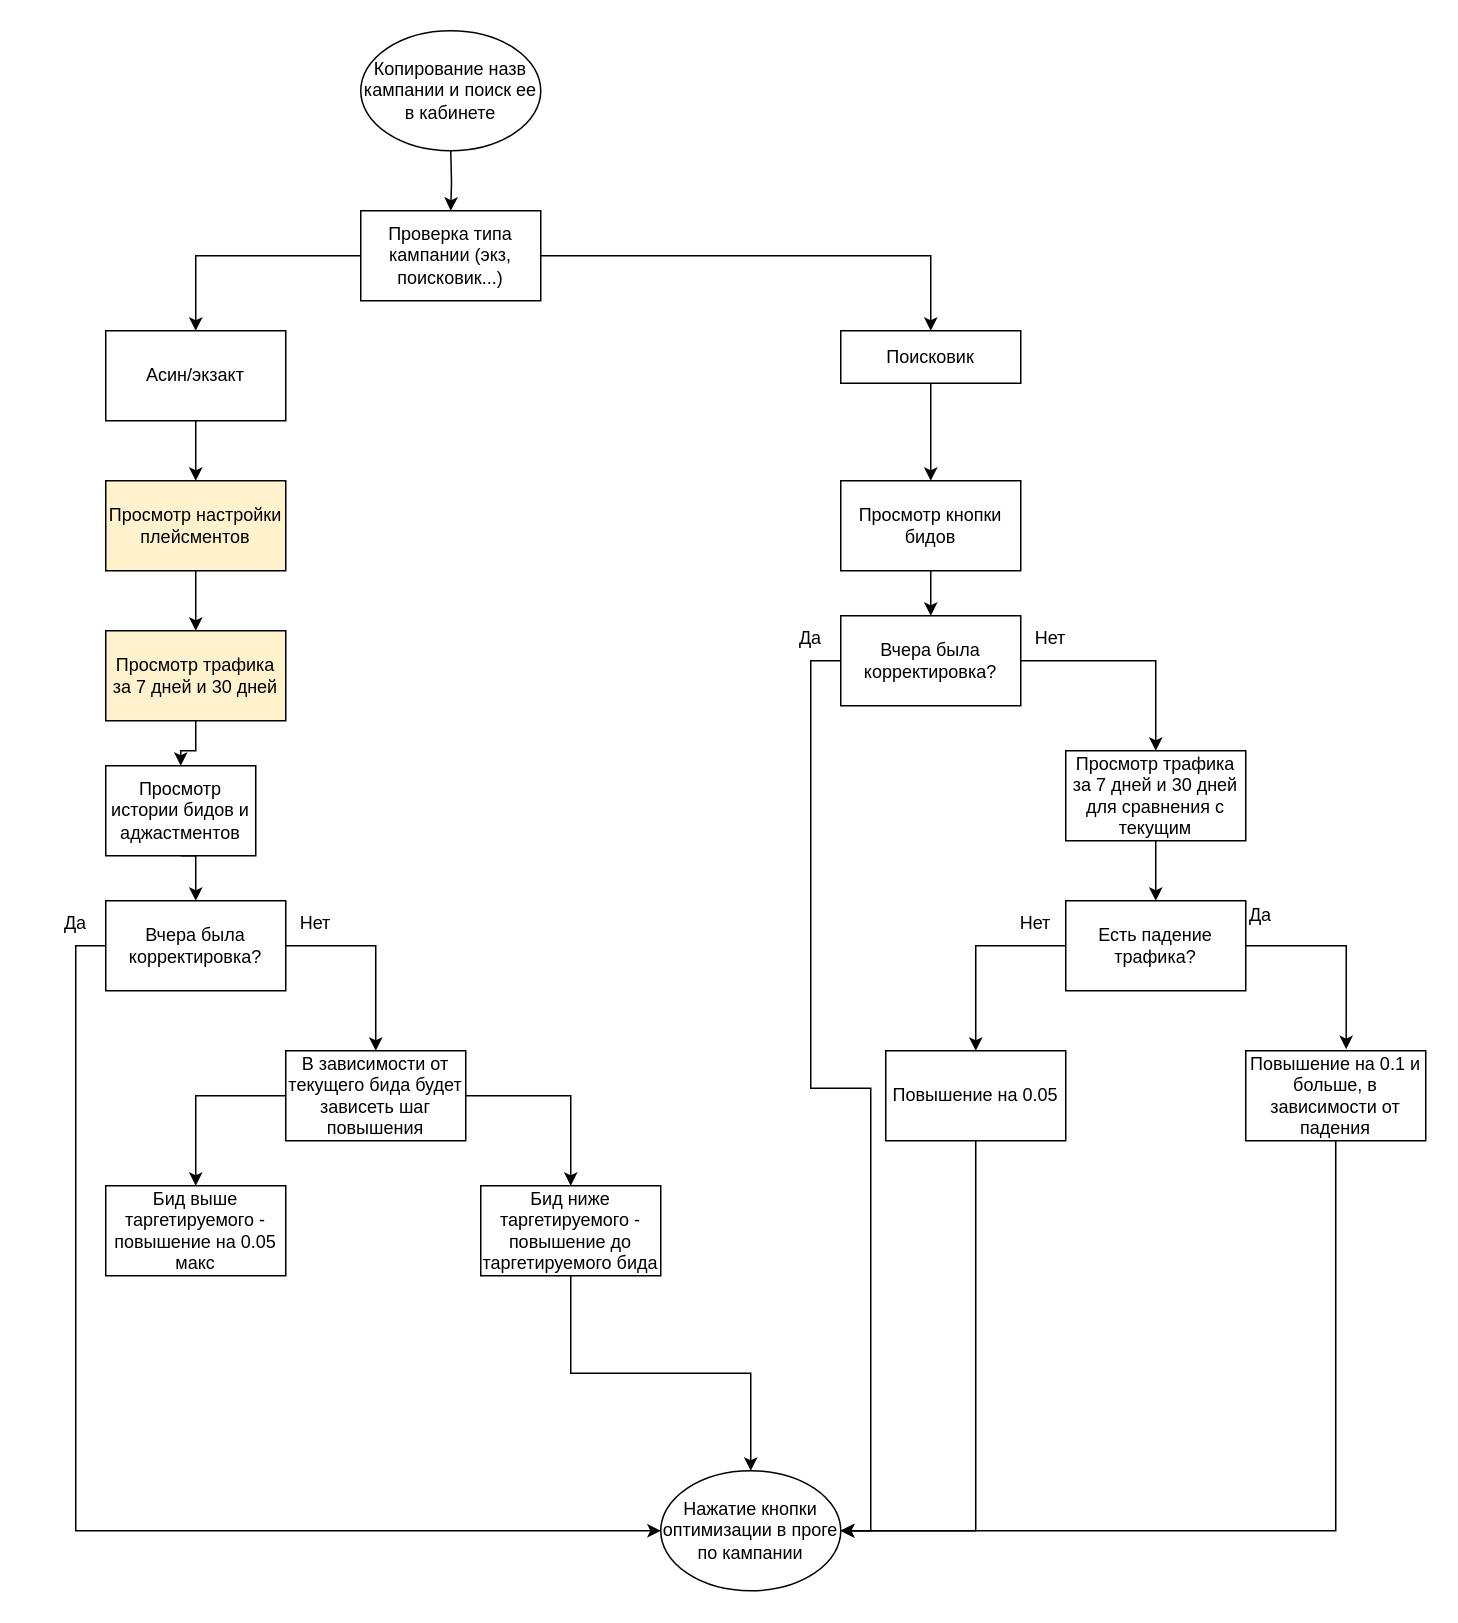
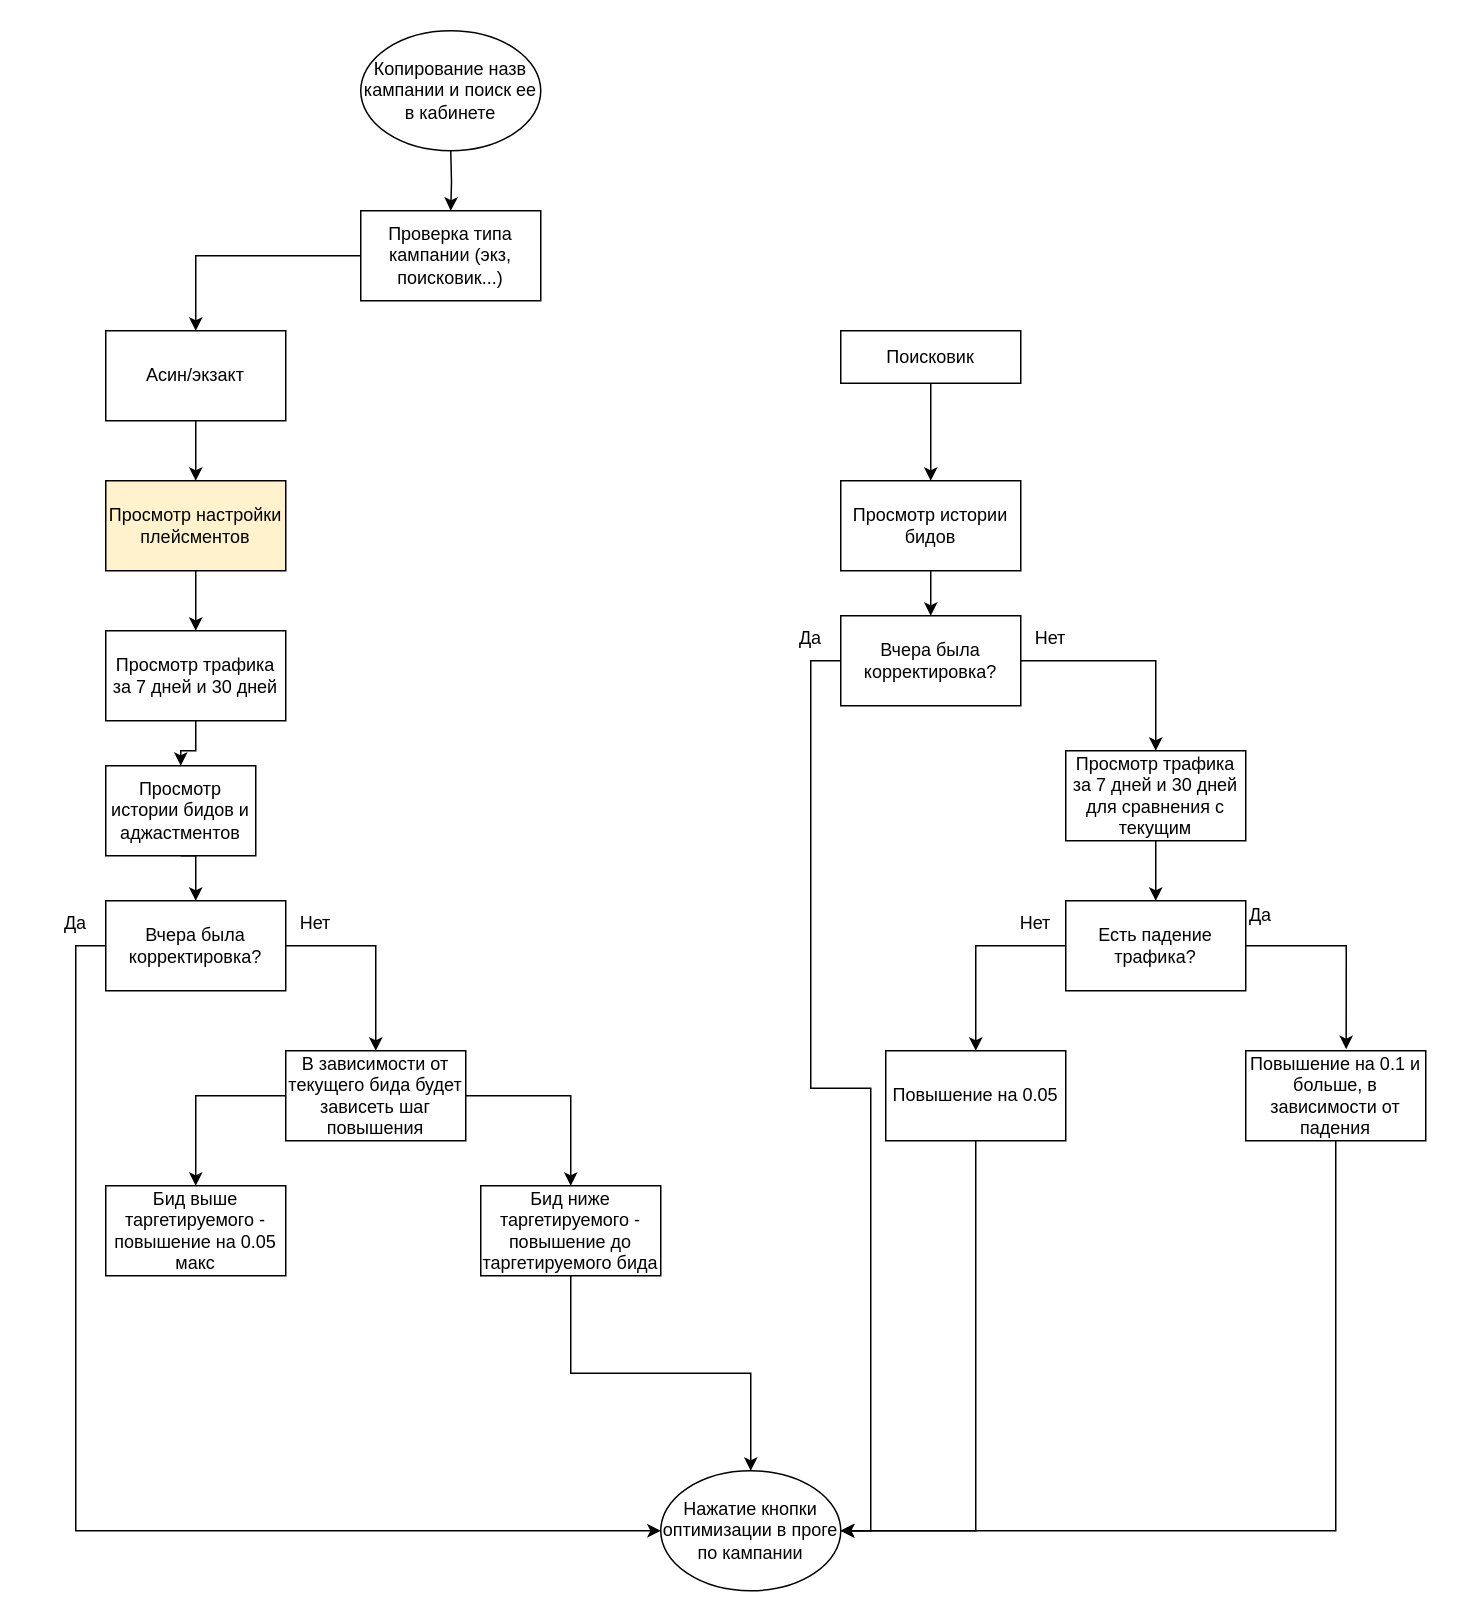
  <mxCell id="0" />
  <mxCell id="1" parent="0" />
  <mxCell id="2" style="edgeStyle=orthogonalEdgeStyle;rounded=0;orthogonalLoop=1;jettySize=auto;html=1;exitX=0.5;exitY=1;exitDx=0;exitDy=0;" edge="1" parent="1" target="5"><mxGeometry relative="1" as="geometry"><mxPoint x="300" y="100" as="sourcePoint" /></mxGeometry></mxCell>
  <mxCell id="3" style="edgeStyle=orthogonalEdgeStyle;rounded=0;orthogonalLoop=1;jettySize=auto;html=1;exitX=0;exitY=0.5;exitDx=0;exitDy=0;entryX=0.5;entryY=0;entryDx=0;entryDy=0;" edge="1" parent="1" source="5" target="7"><mxGeometry relative="1" as="geometry" /></mxCell>
- <mxCell id="4" style="edgeStyle=orthogonalEdgeStyle;rounded=0;orthogonalLoop=1;jettySize=auto;html=1;exitX=1;exitY=0.5;exitDx=0;exitDy=0;entryX=0.5;entryY=0;entryDx=0;entryDy=0;" edge="1" parent="1" source="5" target="9"><mxGeometry relative="1" as="geometry" /></mxCell>
  <mxCell id="5" value="Проверка типа кампании (экз, поисковик...)" style="rounded=0;whiteSpace=wrap;html=1;" vertex="1" parent="1"><mxGeometry x="240" y="140" width="120" height="60" as="geometry" /></mxCell>
  <mxCell id="6" style="edgeStyle=orthogonalEdgeStyle;rounded=0;orthogonalLoop=1;jettySize=auto;html=1;exitX=0.5;exitY=1;exitDx=0;exitDy=0;entryX=0.5;entryY=0;entryDx=0;entryDy=0;" edge="1" parent="1" source="7" target="11"><mxGeometry relative="1" as="geometry" /></mxCell>
  <mxCell id="7" value="Асин/экзакт" style="rounded=0;whiteSpace=wrap;html=1;" vertex="1" parent="1"><mxGeometry x="70" y="220" width="120" height="60" as="geometry" /></mxCell>
  <mxCell id="8" style="edgeStyle=orthogonalEdgeStyle;rounded=0;orthogonalLoop=1;jettySize=auto;html=1;exitX=0.5;exitY=1;exitDx=0;exitDy=0;entryX=0.5;entryY=0;entryDx=0;entryDy=0;" edge="1" parent="1" source="9"><mxGeometry relative="1" as="geometry"><mxPoint x="620" y="320" as="targetPoint" /></mxGeometry></mxCell>
  <mxCell id="9" value="Поисковик" style="rounded=0;whiteSpace=wrap;html=1;" vertex="1" parent="1"><mxGeometry x="560" y="220" width="120" height="35" as="geometry" /></mxCell>
  <mxCell id="10" style="edgeStyle=orthogonalEdgeStyle;rounded=0;orthogonalLoop=1;jettySize=auto;html=1;exitX=0.5;exitY=1;exitDx=0;exitDy=0;" edge="1" parent="1" source="11" target="13"><mxGeometry relative="1" as="geometry" /></mxCell>
  <mxCell id="11" value="Просмотр настройки плейсментов" style="rounded=0;whiteSpace=wrap;html=1;fillColor=#fff2cc;" vertex="1" parent="1"><mxGeometry x="70" y="320" width="120" height="60" as="geometry" /></mxCell>
  <mxCell id="12" style="edgeStyle=orthogonalEdgeStyle;rounded=0;orthogonalLoop=1;jettySize=auto;html=1;exitX=0.5;exitY=1;exitDx=0;exitDy=0;" edge="1" parent="1" source="13" target="15"><mxGeometry relative="1" as="geometry" /></mxCell>
- <mxCell id="13" value="Просмотр трафика за 7 дней и 30 дней" style="rounded=0;whiteSpace=wrap;html=1;fillColor=#fff2cc;" vertex="1" parent="1"><mxGeometry x="70" y="420" width="120" height="60" as="geometry" /></mxCell>
+ <mxCell id="13" value="Просмотр трафика за 7 дней и 30 дней" style="rounded=0;whiteSpace=wrap;html=1;" vertex="1" parent="1"><mxGeometry x="70" y="420" width="120" height="60" as="geometry" /></mxCell>
  <mxCell id="14" style="edgeStyle=orthogonalEdgeStyle;rounded=0;orthogonalLoop=1;jettySize=auto;html=1;exitX=0.5;exitY=1;exitDx=0;exitDy=0;entryX=0.5;entryY=0;entryDx=0;entryDy=0;" edge="1" parent="1" source="15" target="26"><mxGeometry relative="1" as="geometry" /></mxCell>
  <mxCell id="15" value="Просмотр истории бидов и аджастментов" style="rounded=0;whiteSpace=wrap;html=1;" vertex="1" parent="1"><mxGeometry x="70" y="510" width="100" height="60" as="geometry" /></mxCell>
  <mxCell id="16" style="edgeStyle=orthogonalEdgeStyle;rounded=0;orthogonalLoop=1;jettySize=auto;html=1;exitX=0;exitY=0.5;exitDx=0;exitDy=0;entryX=0.5;entryY=0;entryDx=0;entryDy=0;" edge="1" parent="1" source="18" target="19"><mxGeometry relative="1" as="geometry" /></mxCell>
  <mxCell id="17" style="edgeStyle=orthogonalEdgeStyle;rounded=0;orthogonalLoop=1;jettySize=auto;html=1;exitX=1;exitY=0.5;exitDx=0;exitDy=0;" edge="1" parent="1" source="18" target="21"><mxGeometry relative="1" as="geometry" /></mxCell>
  <mxCell id="18" value="В зависимости от текущего бида будет зависеть шаг повышения" style="rounded=0;whiteSpace=wrap;html=1;" vertex="1" parent="1"><mxGeometry x="190" y="700" width="120" height="60" as="geometry" /></mxCell>
  <mxCell id="19" value="Бид выше таргетируемого - повышение на 0.05 макс" style="rounded=0;whiteSpace=wrap;html=1;" vertex="1" parent="1"><mxGeometry x="70" y="790" width="120" height="60" as="geometry" /></mxCell>
  <mxCell id="20" style="edgeStyle=orthogonalEdgeStyle;rounded=0;orthogonalLoop=1;jettySize=auto;html=1;exitX=0.5;exitY=1;exitDx=0;exitDy=0;entryX=0.5;entryY=0;entryDx=0;entryDy=0;" edge="1" parent="1" source="21" target="22"><mxGeometry relative="1" as="geometry" /></mxCell>
  <mxCell id="21" value="Бид ниже таргетируемого - повышение до таргетируемого бида" style="rounded=0;whiteSpace=wrap;html=1;" vertex="1" parent="1"><mxGeometry x="320" y="790" width="120" height="60" as="geometry" /></mxCell>
  <mxCell id="22" value="Нажатие кнопки оптимизации в проге по кампании" style="ellipse;whiteSpace=wrap;html=1;" vertex="1" parent="1"><mxGeometry x="440" y="980" width="120" height="80" as="geometry" /></mxCell>
  <mxCell id="23" value="Копирование назв кампании и поиск ее в кабинете" style="ellipse;whiteSpace=wrap;html=1;" vertex="1" parent="1"><mxGeometry x="240" y="20" width="120" height="80" as="geometry" /></mxCell>
  <mxCell id="24" style="edgeStyle=orthogonalEdgeStyle;rounded=0;orthogonalLoop=1;jettySize=auto;html=1;exitX=0;exitY=0.5;exitDx=0;exitDy=0;entryX=0;entryY=0.5;entryDx=0;entryDy=0;" edge="1" parent="1" source="26" target="22"><mxGeometry relative="1" as="geometry" /></mxCell>
  <mxCell id="25" style="edgeStyle=orthogonalEdgeStyle;rounded=0;orthogonalLoop=1;jettySize=auto;html=1;exitX=1;exitY=0.5;exitDx=0;exitDy=0;entryX=0.5;entryY=0;entryDx=0;entryDy=0;" edge="1" parent="1" source="26" target="18"><mxGeometry relative="1" as="geometry" /></mxCell>
  <mxCell id="26" value="Вчера была корректировка?" style="rounded=0;whiteSpace=wrap;html=1;" vertex="1" parent="1"><mxGeometry x="70" y="600" width="120" height="60" as="geometry" /></mxCell>
  <mxCell id="27" value="Да" style="text;html=1;align=center;verticalAlign=middle;whiteSpace=wrap;rounded=0;" vertex="1" parent="1"><mxGeometry x="20" y="600" width="60" height="30" as="geometry" /></mxCell>
  <mxCell id="28" value="Нет" style="text;html=1;align=center;verticalAlign=middle;whiteSpace=wrap;rounded=0;" vertex="1" parent="1"><mxGeometry x="180" y="600" width="60" height="30" as="geometry" /></mxCell>
  <mxCell id="29" style="edgeStyle=orthogonalEdgeStyle;rounded=0;orthogonalLoop=1;jettySize=auto;html=1;exitX=0.5;exitY=1;exitDx=0;exitDy=0;entryX=0.5;entryY=0;entryDx=0;entryDy=0;" edge="1" parent="1" source="30" target="33"><mxGeometry relative="1" as="geometry" /></mxCell>
- <mxCell id="30" value="Просмотр кнопки бидов" style="rounded=0;whiteSpace=wrap;html=1;" vertex="1" parent="1"><mxGeometry x="560" y="320" width="120" height="60" as="geometry" /></mxCell>
+ <mxCell id="30" value="Просмотр истории бидов" style="rounded=0;whiteSpace=wrap;html=1;" vertex="1" parent="1"><mxGeometry x="560" y="320" width="120" height="60" as="geometry" /></mxCell>
  <mxCell id="31" style="edgeStyle=orthogonalEdgeStyle;rounded=0;orthogonalLoop=1;jettySize=auto;html=1;exitX=0;exitY=0.5;exitDx=0;exitDy=0;entryX=1;entryY=0.5;entryDx=0;entryDy=0;" edge="1" parent="1" source="33" target="22"><mxGeometry relative="1" as="geometry" /></mxCell>
  <mxCell id="32" style="edgeStyle=orthogonalEdgeStyle;rounded=0;orthogonalLoop=1;jettySize=auto;html=1;exitX=1;exitY=0.5;exitDx=0;exitDy=0;entryX=0.5;entryY=0;entryDx=0;entryDy=0;" edge="1" parent="1" source="33" target="37"><mxGeometry relative="1" as="geometry" /></mxCell>
  <mxCell id="33" value="Вчера была корректировка?" style="rounded=0;whiteSpace=wrap;html=1;" vertex="1" parent="1"><mxGeometry x="560" y="410" width="120" height="60" as="geometry" /></mxCell>
  <mxCell id="34" value="Да" style="text;html=1;align=center;verticalAlign=middle;whiteSpace=wrap;rounded=0;" vertex="1" parent="1"><mxGeometry x="510" y="410" width="60" height="30" as="geometry" /></mxCell>
  <mxCell id="35" value="Нет" style="text;html=1;align=center;verticalAlign=middle;whiteSpace=wrap;rounded=0;" vertex="1" parent="1"><mxGeometry x="670" y="410" width="60" height="30" as="geometry" /></mxCell>
  <mxCell id="36" style="edgeStyle=orthogonalEdgeStyle;rounded=0;orthogonalLoop=1;jettySize=auto;html=1;exitX=0.5;exitY=1;exitDx=0;exitDy=0;entryX=0.5;entryY=0;entryDx=0;entryDy=0;" edge="1" parent="1" source="37" target="39"><mxGeometry relative="1" as="geometry" /></mxCell>
  <mxCell id="37" value="Просмотр трафика за 7 дней и 30 дней для сравнения с текущим" style="rounded=0;whiteSpace=wrap;html=1;" vertex="1" parent="1"><mxGeometry x="710" y="500" width="120" height="60" as="geometry" /></mxCell>
  <mxCell id="38" style="edgeStyle=orthogonalEdgeStyle;rounded=0;orthogonalLoop=1;jettySize=auto;html=1;exitX=0;exitY=0.5;exitDx=0;exitDy=0;" edge="1" parent="1" source="39" target="41"><mxGeometry relative="1" as="geometry" /></mxCell>
  <mxCell id="39" value="Есть падение трафика?" style="rounded=0;whiteSpace=wrap;html=1;" vertex="1" parent="1"><mxGeometry x="710" y="600" width="120" height="60" as="geometry" /></mxCell>
  <mxCell id="40" style="edgeStyle=orthogonalEdgeStyle;rounded=0;orthogonalLoop=1;jettySize=auto;html=1;exitX=0.5;exitY=1;exitDx=0;exitDy=0;entryX=1;entryY=0.5;entryDx=0;entryDy=0;" edge="1" parent="1" source="41" target="22"><mxGeometry relative="1" as="geometry" /></mxCell>
  <mxCell id="41" value="Повышение на 0.05" style="rounded=0;whiteSpace=wrap;html=1;" vertex="1" parent="1"><mxGeometry x="590" y="700" width="120" height="60" as="geometry" /></mxCell>
  <mxCell id="42" style="edgeStyle=orthogonalEdgeStyle;rounded=0;orthogonalLoop=1;jettySize=auto;html=1;exitX=0.5;exitY=1;exitDx=0;exitDy=0;entryX=1;entryY=0.5;entryDx=0;entryDy=0;" edge="1" parent="1" source="43" target="22"><mxGeometry relative="1" as="geometry" /></mxCell>
  <mxCell id="43" value="Повышение на 0.1 и больше, в зависимости от падения" style="rounded=0;whiteSpace=wrap;html=1;" vertex="1" parent="1"><mxGeometry x="830" y="700" width="120" height="60" as="geometry" /></mxCell>
  <mxCell id="44" style="edgeStyle=orthogonalEdgeStyle;rounded=0;orthogonalLoop=1;jettySize=auto;html=1;exitX=1;exitY=0.5;exitDx=0;exitDy=0;entryX=0.558;entryY=-0.017;entryDx=0;entryDy=0;entryPerimeter=0;" edge="1" parent="1" source="39" target="43"><mxGeometry relative="1" as="geometry" /></mxCell>
  <mxCell id="45" value="Да" style="text;html=1;align=center;verticalAlign=middle;whiteSpace=wrap;rounded=0;" vertex="1" parent="1"><mxGeometry x="810" y="595" width="60" height="30" as="geometry" /></mxCell>
  <mxCell id="46" value="Нет" style="text;html=1;align=center;verticalAlign=middle;whiteSpace=wrap;rounded=0;" vertex="1" parent="1"><mxGeometry x="660" y="600" width="60" height="30" as="geometry" /></mxCell>
